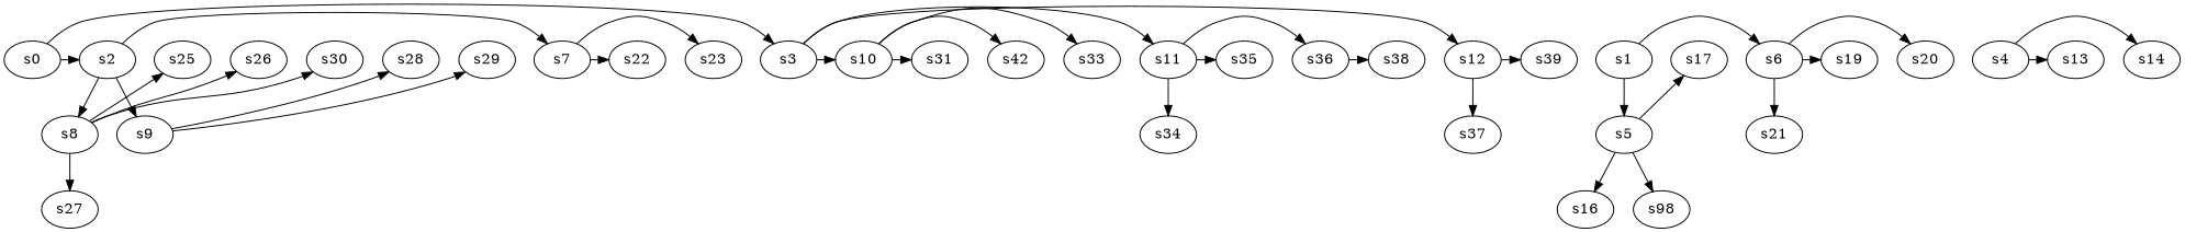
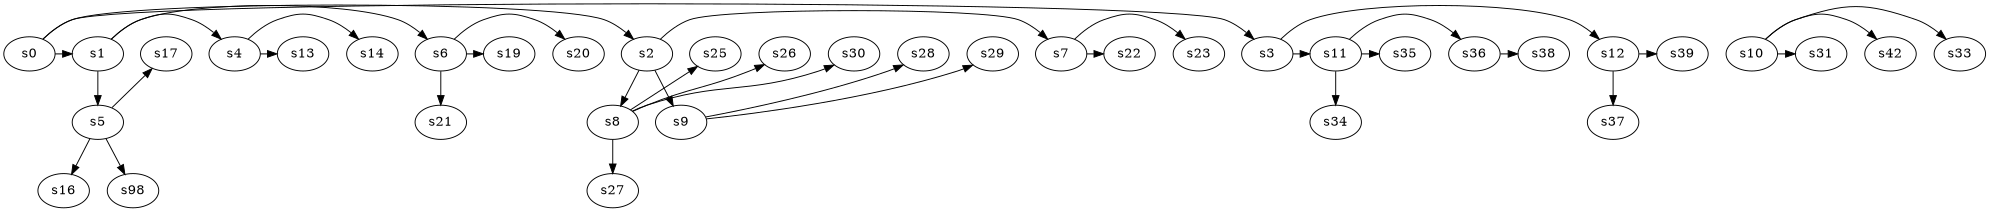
  digraph {
    node [player=0]
    s0
    s1
    s2
    s3 [player=1]
    s4
    s5
    s6 [player=1]
    s7 [player=1]
    s8 [player=1]
    s9
    s10
    s11
    s12
    s13
    s14 [player=1]
    s16 [player=1]
    s17
    n18 [label=s98 player=1]
    s19
    s20 [player=1]
    s21
    s22
    s23 [player=1]
    s25 [player=1]
    s26 [player=1]
    s27 [player=1]
    s30
    s28
    s29 [player=1]
    s31
    n31 [label=s42 player=1]
    s33
    s34
    s35
    s36 [player=1]
    s37
    s39 [player=1]
    s38 [player=1]
+   s0 -> s1 [constraint="time == 3 || time == 10 || time == 14"]
    s0 -> s2 [constraint="time % 5 == 1"]
    s0 -> s3 [constraint="time % 4 == 1"]
+   s1 -> s4 [constraint="!(time % 3 == 0)"]
    s1 -> s5
    s1 -> s6 [constraint="time == 14"]
    s2 -> s7 [constraint="time % 3 == 0"]
    s2 -> s8
    s2 -> s9
-   s3 -> s10 [constraint="time == 9 || time == 10"]
    s3 -> s11 [constraint="time % 4 == 0 || time % 3 == 1"]
    s3 -> s12 [constraint="time == 0 || time == 3 || time == 11"]
    s4 -> s13 [constraint="time == 0 || time == 5 || time == 11 || time == 12"]
    s4 -> s14 [constraint="time == 3 || time == 4 || time == 10"]
    s5 -> s16
    s5 -> s17 [constraint="time == 7 || time == 13"]
    s5 -> n18
    s6 -> s19 [constraint="time == 2 || time == 14"]
    s6 -> s20 [constraint="time == 4 || time == 10"]
    s6 -> s21
    s7 -> s22 [constraint="time == 7"]
    s7 -> s23 [constraint="time % 2 == 1"]
    s8 -> s25 [constraint="time % 3 == 0"]
    s8 -> s26 [constraint="time == 13"]
    s8 -> s27
    s8 -> s30 [constraint="time == 2 || time == 12 || time == 14"]
    s9 -> s28 [constraint="!(time % 3 == 0)"]
    s9 -> s29 [constraint="time % 3 == 2"]
    s10 -> s31 [constraint="time == 0 || time == 2 || time == 5 || time == 14"]
    s10 -> n31 [constraint="!(time % 4 == 0)"]
    s10 -> s33 [constraint="time == 1 || time == 3 || time == 4 || time == 6"]
    s11 -> s34
    s11 -> s35 [constraint="time % 5 == 4"]
    s11 -> s36 [constraint="time == 4 || time == 7"]
    s12 -> s37
    s12 -> s39 [constraint="time % 3 == 0"]
    s36 -> s38 [constraint="time % 3 == 2"]
  }
